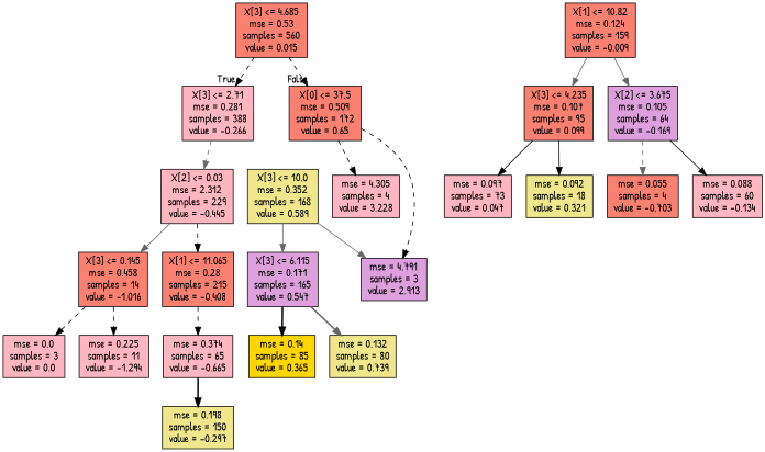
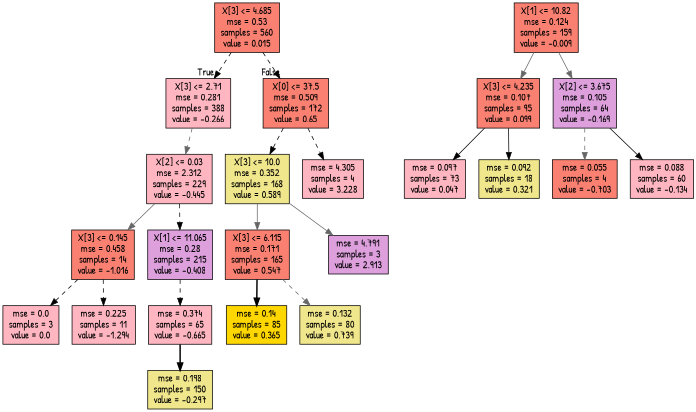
  digraph {
    fontname="Patrick Hand"
    node [fillcolor=salmon fontname="Patrick Hand" shape=box style=filled]
    edge [color=black fontname="Patrick Hand" style=dashed]
    n1 [label="X[3] <= 4.685\nmse = 0.53\nsamples = 560\nvalue = 0.015"]
    n2 [fillcolor=lightpink label="X[3] <= 2.71\nmse = 0.281\nsamples = 388\nvalue = -0.266"]
    n3 [label="X[0] <= 37.5\nmse = 0.509\nsamples = 172\nvalue = 0.65"]
    n4 [fillcolor=lightpink label="X[2] <= 0.03\nmse = 2.312\nsamples = 229\nvalue = -0.445"]
    n5 [fillcolor=khaki label="X[3] <= 10.0\nmse = 0.352\nsamples = 168\nvalue = 0.589"]
    n6 [fillcolor=lightpink label="mse = 4.305\nsamples = 4\nvalue = 3.228"]
    n7 [label="X[3] <= 0.145\nmse = 0.458\nsamples = 14\nvalue = -1.016"]
-   n8 [label="X[1] <= 11.065\nmse = 0.28\nsamples = 215\nvalue = -0.408"]
+   n8 [fillcolor=plum label="X[1] <= 11.065\nmse = 0.28\nsamples = 215\nvalue = -0.408"]
    n9 [label="X[1] <= 10.82\nmse = 0.124\nsamples = 159\nvalue = -0.009"]
    n10 [label="X[3] <= 4.235\nmse = 0.107\nsamples = 95\nvalue = 0.099"]
    n11 [fillcolor=plum label="X[2] <= 3.675\nmse = 0.105\nsamples = 64\nvalue = -0.169"]
    n12 [fillcolor=lightpink label="mse = 0.0\nsamples = 3\nvalue = 0.0"]
    n13 [fillcolor=lightpink label="mse = 0.225\nsamples = 11\nvalue = -1.294"]
    n14 [fillcolor=lightpink label="mse = 0.374\nsamples = 65\nvalue = -0.665"]
    n15 [fillcolor=khaki label="mse = 0.198\nsamples = 150\nvalue = -0.297"]
    n16 [fillcolor=lightpink label="mse = 0.097\nsamples = 73\nvalue = 0.047"]
    n17 [fillcolor=khaki label="mse = 0.092\nsamples = 18\nvalue = 0.321"]
    n18 [label="mse = 0.055\nsamples = 4\nvalue = -0.703"]
    n19 [fillcolor=lightpink label="mse = 0.088\nsamples = 60\nvalue = -0.134"]
-   n20 [fillcolor=plum label="X[3] <= 6.115\nmse = 0.171\nsamples = 165\nvalue = 0.547"]
+   n20 [label="X[3] <= 6.115\nmse = 0.171\nsamples = 165\nvalue = 0.547"]
    n21 [fillcolor=plum label="mse = 4.791\nsamples = 3\nvalue = 2.913"]
    n22 [fillcolor=gold label="mse = 0.14\nsamples = 85\nvalue = 0.365"]
    n23 [fillcolor=khaki label="mse = 0.132\nsamples = 80\nvalue = 0.739"]
    n1 -> n2 [headlabel=True labelangle=45 labeldistance=2.5]
    n1 -> n3 [headlabel=False labelangle=-45 labeldistance=2.5]
    n2 -> n4 [color=gray40]
-   n3 -> n21
+   n3 -> n5
    n3 -> n6
    n4 -> n7 [color=gray40 style=solid]
    n4 -> n8
    n5 -> n20 [color=gray40 style=solid]
    n5 -> n21 [color=gray40 style=solid]
    n7 -> n12
    n7 -> n13
    n8 -> n14
    n9 -> n10 [color=gray40 style=solid]
    n9 -> n11 [color=gray40 style=solid]
    n10 -> n16 [style=solid]
    n10 -> n17 [style=solid]
    n11 -> n18 [color=gray40]
    n11 -> n19 [style=solid]
    n14 -> n15 [style=bold]
    n20 -> n22 [style=bold]
-   n20 -> n23 [color=gray40 style=bold]
+   n20 -> n23 [color=gray40]
  }
